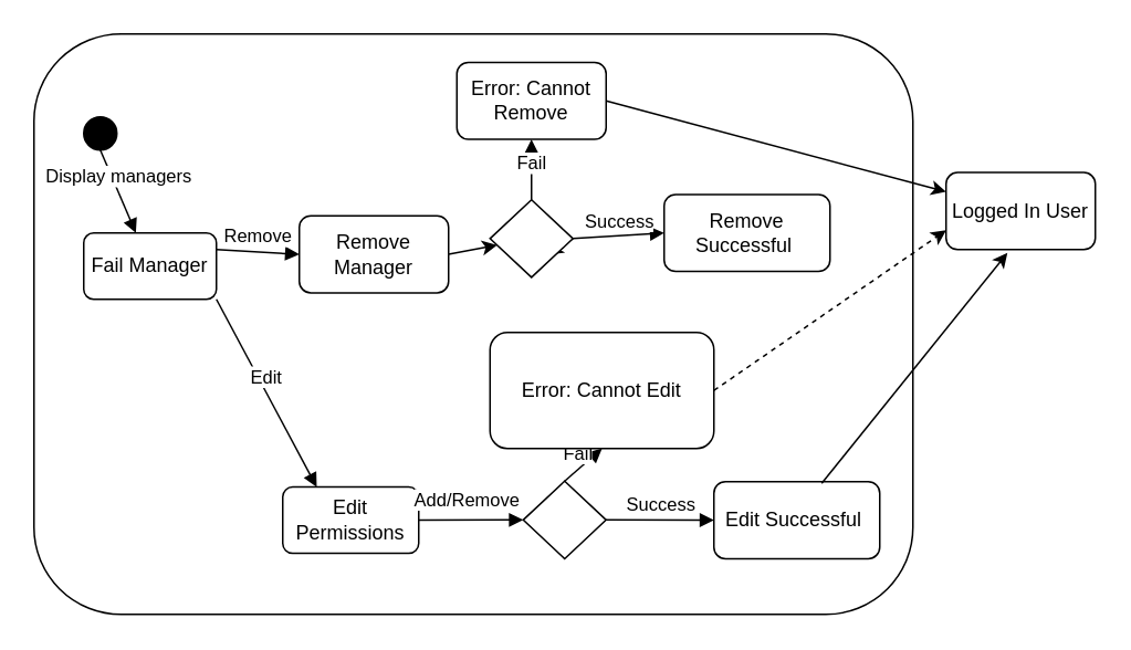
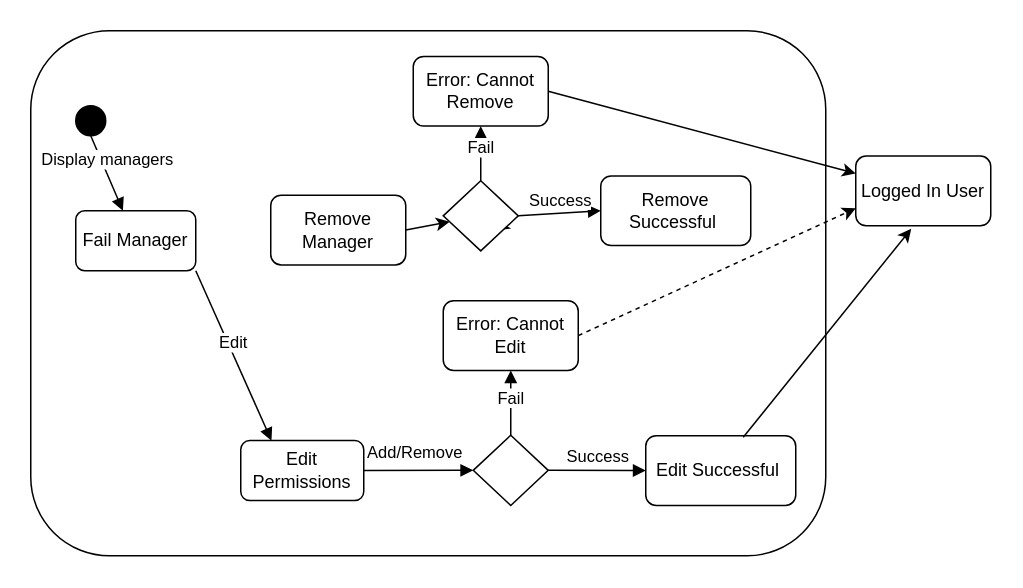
  <mxCell id="0" />
  <mxCell id="1" parent="0" />
  <mxCell id="2" value="" style="rounded=1;whiteSpace=wrap;html=1;" vertex="1" parent="1"><mxGeometry x="20" y="20" width="530" height="350" as="geometry" /></mxCell>
  <mxCell id="3" value="Fail Manager" style="shape=ext;rounded=1;html=1;whiteSpace=wrap;" vertex="1" parent="1"><mxGeometry x="50" y="140" width="80" height="40" as="geometry" /></mxCell>
  <mxCell id="4" value="" style="shape=mxgraph.bpmn.shape;html=1;verticalLabelPosition=bottom;labelBackgroundColor=#ffffff;verticalAlign=top;align=center;perimeter=ellipsePerimeter;outlineConnect=0;outline=standard;symbol=general;fillColor=#000000;" vertex="1" parent="1"><mxGeometry x="50" y="70" width="20" height="20" as="geometry" /></mxCell>
- <mxCell id="5" value="Edit Permissions" style="shape=ext;rounded=1;html=1;whiteSpace=wrap;" vertex="1" parent="1"><mxGeometry x="170" y="293.22" width="82" height="40" as="geometry" /></mxCell>
+ <mxCell id="5" value="Edit Permissions" style="shape=ext;rounded=1;html=1;whiteSpace=wrap;" vertex="1" parent="1"><mxGeometry x="160" y="293.22" width="82" height="40" as="geometry" /></mxCell>
  <mxCell id="6" value="Remove Manager" style="shape=ext;rounded=1;html=1;whiteSpace=wrap;" vertex="1" parent="1"><mxGeometry x="180" y="129.67" width="90" height="46.45" as="geometry" /></mxCell>
- <mxCell id="7" value="Remove" style="html=1;verticalAlign=bottom;endArrow=block;exitX=1;exitY=0.25;exitDx=0;exitDy=0;entryX=0;entryY=0.5;entryDx=0;entryDy=0;" edge="1" parent="1" source="3" target="6"><mxGeometry width="80" relative="1" as="geometry"><mxPoint x="245" y="236.61" as="sourcePoint" /><mxPoint x="400" y="270" as="targetPoint" /><Array as="points" /></mxGeometry></mxCell>
  <mxCell id="8" value="Edit" style="html=1;verticalAlign=bottom;endArrow=block;exitX=1;exitY=1;exitDx=0;exitDy=0;entryX=0.25;entryY=0;entryDx=0;entryDy=0;" edge="1" parent="1" source="3" target="5"><mxGeometry width="80" relative="1" as="geometry"><mxPoint x="245" y="283.39" as="sourcePoint" /><mxPoint x="315" y="320" as="targetPoint" /><Array as="points" /></mxGeometry></mxCell>
  <mxCell id="9" value="Display managers" style="html=1;verticalAlign=bottom;endArrow=block;exitX=0.5;exitY=1;exitDx=0;exitDy=0;" edge="1" parent="1" source="4" target="3"><mxGeometry width="80" relative="1" as="geometry"><mxPoint x="137.1" y="162.9" as="sourcePoint" /><mxPoint x="120" y="250" as="targetPoint" /><Array as="points" /></mxGeometry></mxCell>
  <mxCell id="10" value="Logged In User" style="shape=ext;rounded=1;html=1;whiteSpace=wrap;" vertex="1" parent="1"><mxGeometry x="570" y="103.55" width="90" height="46.45" as="geometry" /></mxCell>
  <mxCell id="11" value="" style="endArrow=classic;html=1;exitX=1;exitY=0.5;exitDx=0;exitDy=0;" edge="1" parent="1" source="24"><mxGeometry width="50" height="50" relative="1" as="geometry"><mxPoint x="530" y="268.39" as="sourcePoint" /><mxPoint x="330" y="153" as="targetPoint" /></mxGeometry></mxCell>
  <mxCell id="12" value="" style="rhombus;whiteSpace=wrap;html=1;" vertex="1" parent="1"><mxGeometry x="315" y="289.67" width="50" height="46.78" as="geometry" /></mxCell>
  <mxCell id="13" value="Fail" style="html=1;verticalAlign=bottom;endArrow=block;exitX=0.5;exitY=0;exitDx=0;exitDy=0;entryX=0.5;entryY=1;entryDx=0;entryDy=0;" edge="1" parent="1" source="12" target="15"><mxGeometry x="-0.261" width="80" relative="1" as="geometry"><mxPoint x="365" y="350" as="sourcePoint" /><mxPoint x="340" y="247" as="targetPoint" /><Array as="points" /><mxPoint as="offset" /></mxGeometry></mxCell>
  <mxCell id="14" value="Success" style="html=1;verticalAlign=bottom;endArrow=block;exitX=1;exitY=0.5;exitDx=0;exitDy=0;entryX=0;entryY=0.5;entryDx=0;entryDy=0;" edge="1" parent="1" source="12" target="17"><mxGeometry width="80" relative="1" as="geometry"><mxPoint x="265" y="303.39" as="sourcePoint" /><mxPoint x="440" y="370" as="targetPoint" /><Array as="points" /></mxGeometry></mxCell>
- <mxCell id="15" value="Error: Cannot Edit" style="shape=ext;rounded=1;html=1;whiteSpace=wrap;" vertex="1" parent="1"><mxGeometry x="295" y="200" width="135" height="70" as="geometry" /></mxCell>
+ <mxCell id="15" value="Error: Cannot Edit" style="shape=ext;rounded=1;html=1;whiteSpace=wrap;" vertex="1" parent="1"><mxGeometry x="295" y="200" width="90" height="46.45" as="geometry" /></mxCell>
  <mxCell id="16" value="" style="endArrow=classic;html=1;entryX=0;entryY=0.75;entryDx=0;entryDy=0;exitX=1;exitY=0.5;exitDx=0;exitDy=0;dashed=1;" edge="1" parent="1" source="15" target="10"><mxGeometry width="50" height="50" relative="1" as="geometry"><mxPoint x="340" y="200" as="sourcePoint" /><mxPoint x="550" y="133.225" as="targetPoint" /></mxGeometry></mxCell>
  <mxCell id="17" value="Edit Successful&amp;nbsp;" style="shape=ext;rounded=1;html=1;whiteSpace=wrap;" vertex="1" parent="1"><mxGeometry x="430" y="290" width="100" height="46.45" as="geometry" /></mxCell>
  <mxCell id="18" value="" style="endArrow=classic;html=1;exitX=0.65;exitY=0.022;exitDx=0;exitDy=0;entryX=0.411;entryY=1.043;entryDx=0;entryDy=0;entryPerimeter=0;exitPerimeter=0;" edge="1" parent="1" source="17" target="10"><mxGeometry width="50" height="50" relative="1" as="geometry"><mxPoint x="385" y="270" as="sourcePoint" /><mxPoint x="560" y="370.165" as="targetPoint" /></mxGeometry></mxCell>
  <mxCell id="19" value="Add/Remove" style="html=1;verticalAlign=bottom;endArrow=block;exitX=1;exitY=0.5;exitDx=0;exitDy=0;entryX=0;entryY=0.5;entryDx=0;entryDy=0;" edge="1" parent="1" source="5" target="12"><mxGeometry x="-0.077" y="3" width="80" relative="1" as="geometry"><mxPoint x="175" y="240" as="sourcePoint" /><mxPoint x="198.5" y="303.22" as="targetPoint" /><Array as="points" /><mxPoint as="offset" /></mxGeometry></mxCell>
  <mxCell id="20" value="Fail" style="html=1;verticalAlign=bottom;endArrow=block;exitX=0.5;exitY=0;exitDx=0;exitDy=0;entryX=0.5;entryY=1;entryDx=0;entryDy=0;" edge="1" parent="1" source="24" target="22"><mxGeometry x="-0.261" width="80" relative="1" as="geometry"><mxPoint x="375" y="190" as="sourcePoint" /><mxPoint x="350" y="87" as="targetPoint" /><Array as="points" /><mxPoint as="offset" /></mxGeometry></mxCell>
  <mxCell id="21" value="Success" style="html=1;verticalAlign=bottom;endArrow=block;exitX=1;exitY=0.5;exitDx=0;exitDy=0;entryX=0;entryY=0.5;entryDx=0;entryDy=0;" edge="1" parent="1" source="24" target="23"><mxGeometry width="80" relative="1" as="geometry"><mxPoint x="275" y="143.39" as="sourcePoint" /><mxPoint x="450" y="210" as="targetPoint" /><Array as="points" /></mxGeometry></mxCell>
  <mxCell id="22" value="Error: Cannot Remove" style="shape=ext;rounded=1;html=1;whiteSpace=wrap;" vertex="1" parent="1"><mxGeometry x="275" y="37.1" width="90" height="46.45" as="geometry" /></mxCell>
  <mxCell id="23" value="Remove Successful&amp;nbsp;" style="shape=ext;rounded=1;html=1;whiteSpace=wrap;" vertex="1" parent="1"><mxGeometry x="400" y="116.78" width="100" height="46.45" as="geometry" /></mxCell>
  <mxCell id="24" value="" style="rhombus;whiteSpace=wrap;html=1;" vertex="1" parent="1"><mxGeometry x="295" y="120" width="50" height="46.78" as="geometry" /></mxCell>
  <mxCell id="25" value="" style="endArrow=classic;html=1;exitX=1;exitY=0.5;exitDx=0;exitDy=0;" edge="1" parent="1" source="6" target="24"><mxGeometry width="50" height="50" relative="1" as="geometry"><mxPoint x="270" y="152.895" as="sourcePoint" /><mxPoint x="330" y="153" as="targetPoint" /></mxGeometry></mxCell>
  <mxCell id="26" value="" style="endArrow=classic;html=1;entryX=0;entryY=0.25;entryDx=0;entryDy=0;exitX=1;exitY=0.5;exitDx=0;exitDy=0;" edge="1" parent="1" source="22" target="10"><mxGeometry width="50" height="50" relative="1" as="geometry"><mxPoint x="405" y="243.225" as="sourcePoint" /><mxPoint x="590" y="158.388" as="targetPoint" /></mxGeometry></mxCell>
